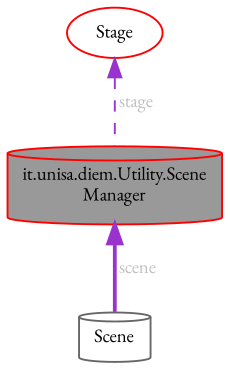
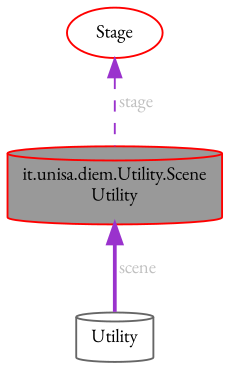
  digraph {
    fontname="EB Garamond"
    node [color=red fillcolor=white fontname="EB Garamond" fontsize=10 shape=cylinder style=filled]
    edge [color=darkorchid3 dir=back fontcolor=grey fontname="EB Garamond" fontsize=10 labelfontname=Helvetica labelfontsize=10]
-   n1 [fillcolor=grey60 fontcolor=black height=0.2 label="it.unisa.diem.Utility.Scene\lManager" width=0.4]
-   n2 [color=gray40 height=0.2 label=Scene width=0.4]
+   n1 [fillcolor=grey60 fontcolor=black height=0.2 label="it.unisa.diem.Utility.Scene\lUtility" width=0.4]
+   n2 [color=gray40 height=0.2 label=Utility width=0.4]
    n3 [height=0.2 label=Stage shape=ellipse width=0.4]
    n1 -> n2 [label=" scene" style=bold]
    n3 -> n1 [label=" stage" style=dashed]
  }
